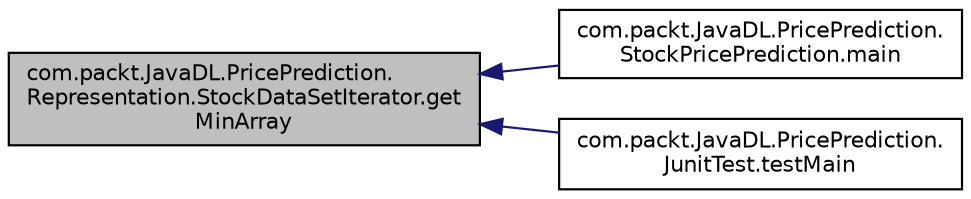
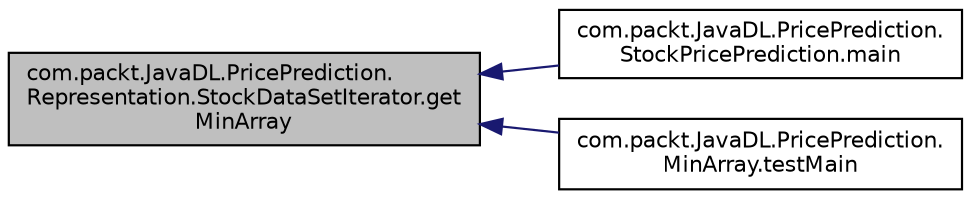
  digraph {
    rankdir=LR
    node [color=black fillcolor=white fontname=Helvetica fontsize=10 shape=record style=filled]
    edge [color=midnightblue dir=back fontname=Helvetica fontsize=10 labelfontname=Helvetica labelfontsize=10 style=solid]
    n1 [fillcolor=grey75 fontcolor=black height=0.2 label="com.packt.JavaDL.PricePrediction.\lRepresentation.StockDataSetIterator.get\lMinArray" width=0.4]
    n2 [height=0.2 label="com.packt.JavaDL.PricePrediction.\lStockPricePrediction.main" width=0.4]
-   n3 [height=0.2 label="com.packt.JavaDL.PricePrediction.\lJunitTest.testMain" width=0.4]
+   n3 [height=0.2 label="com.packt.JavaDL.PricePrediction.\lMinArray.testMain" width=0.4]
    n1 -> n2
    n1 -> n3
  }
